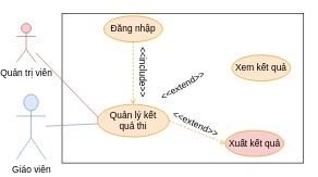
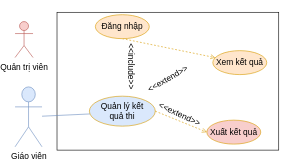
  <mxCell id="0" />
  <mxCell id="1" parent="0" />
  <mxCell id="2" value="" style="rounded=0;whiteSpace=wrap;html=1;" parent="1" vertex="1"><mxGeometry x="90" y="20" width="370" height="230" as="geometry" /></mxCell>
- <mxCell id="3" value="Quản lý kết&lt;br&gt;quả thi" style="ellipse;whiteSpace=wrap;html=1;fillColor=#ffe6cc;strokeColor=#d79b00;fontSize=14;" parent="1" vertex="1"><mxGeometry x="144" y="160" width="110" height="50" as="geometry" /></mxCell>
+ <mxCell id="3" value="Quản lý kết&lt;br&gt;quả thi" style="ellipse;whiteSpace=wrap;html=1;fillColor=#dae8fc;strokeColor=#d79b00;fontSize=14;" parent="1" vertex="1"><mxGeometry x="144" y="160" width="110" height="50" as="geometry" /></mxCell>
  <mxCell id="4" style="rounded=0;orthogonalLoop=1;jettySize=auto;html=1;exitX=1;exitY=0.5;exitDx=0;exitDy=0;entryX=0;entryY=0.5;entryDx=0;entryDy=0;fillColor=#ffe6cc;strokeColor=#d79b00;dashed=1;fontSize=14;endArrow=open;endFill=0;" parent="1" source="3" target="6" edge="1"><mxGeometry relative="1" as="geometry"><mxPoint x="233" y="154" as="sourcePoint" /></mxGeometry></mxCell>
  <mxCell id="5" value="Xem kết quả" style="ellipse;whiteSpace=wrap;html=1;fillColor=#ffe6cc;strokeColor=#d79b00;fontSize=14;" parent="1" vertex="1"><mxGeometry x="350" y="84" width="90" height="40" as="geometry" /></mxCell>
  <mxCell id="6" value="Xuất kết quả" style="ellipse;whiteSpace=wrap;html=1;fillColor=#f8cecc;strokeColor=#d79b00;fontSize=14;" parent="1" vertex="1"><mxGeometry x="340" y="200" width="90" height="40" as="geometry" /></mxCell>
  <mxCell id="7" value="&lt;font style=&quot;font-size: 14px;&quot;&gt;&amp;lt;&amp;lt;extend&amp;gt;&amp;gt;&lt;/font&gt;" style="text;html=1;strokeColor=none;fillColor=none;align=center;verticalAlign=middle;whiteSpace=wrap;rounded=0;rotation=-30;fontSize=14;" parent="1" vertex="1"><mxGeometry x="245" y="115.5" width="60" height="30" as="geometry" /></mxCell>
  <mxCell id="8" value="&lt;font style=&quot;font-size: 14px;&quot;&gt;&amp;lt;&amp;lt;extend&amp;gt;&amp;gt;&lt;/font&gt;" style="text;html=1;strokeColor=none;fillColor=none;align=center;verticalAlign=middle;whiteSpace=wrap;rounded=0;rotation=25;fontSize=14;" parent="1" vertex="1"><mxGeometry x="265" y="175" width="60" height="30" as="geometry" /></mxCell>
- <mxCell id="9" style="rounded=0;orthogonalLoop=1;jettySize=auto;html=1;entryX=0.011;entryY=0.399;entryDx=0;entryDy=0;fillColor=#f8cecc;strokeColor=#b85450;fontSize=14;entryPerimeter=0;endArrow=none;startFill=0;" parent="1" source="10" target="3" edge="1"><mxGeometry relative="1" as="geometry"><mxPoint x="144" y="175" as="targetPoint" /></mxGeometry></mxCell>
  <mxCell id="10" value="Quản trị viên" style="shape=umlActor;verticalLabelPosition=bottom;verticalAlign=top;html=1;outlineConnect=0;fillColor=#f8cecc;strokeColor=#b85450;fontSize=14;" parent="1" vertex="1"><mxGeometry x="20" y="35.5" width="30" height="60" as="geometry" /></mxCell>
- <mxCell id="11" style="rounded=0;orthogonalLoop=1;jettySize=auto;html=1;entryX=0.5;entryY=0;entryDx=0;entryDy=0;fillColor=#ffe6cc;strokeColor=#d79b00;endArrow=open;endFill=0;dashed=1;exitX=0.5;exitY=1;exitDx=0;exitDy=0;" parent="1" source="12" target="3" edge="1"><mxGeometry relative="1" as="geometry"><mxPoint x="55.5" y="-34" as="targetPoint" /><mxPoint x="55" y="56" as="sourcePoint" /></mxGeometry></mxCell>
+ <mxCell id="11" style="rounded=0;orthogonalLoop=1;jettySize=auto;html=1;fillColor=#ffe6cc;strokeColor=#d79b00;endArrow=open;endFill=0;dashed=1;exitX=0.5;exitY=1;exitDx=0;exitDy=0;" parent="1" source="12" target="5" edge="1"><mxGeometry relative="1" as="geometry"><mxPoint x="55.5" y="-34" as="targetPoint" /><mxPoint x="55" y="56" as="sourcePoint" /></mxGeometry></mxCell>
  <mxCell id="12" value="Đăng nhập" style="ellipse;whiteSpace=wrap;html=1;fillColor=#ffe6cc;strokeColor=#d79b00;fontSize=14;" parent="1" vertex="1"><mxGeometry x="154" y="24" width="90" height="40" as="geometry" /></mxCell>
  <mxCell id="13" value="&lt;font&gt;&amp;lt;&amp;lt;include&amp;gt;&amp;gt;&lt;/font&gt;" style="text;html=1;strokeColor=none;fillColor=none;align=center;verticalAlign=middle;whiteSpace=wrap;rounded=0;rotation=90;fontSize=14;" parent="1" vertex="1"><mxGeometry x="184" y="95.5" width="60" height="30" as="geometry" /></mxCell>
  <mxCell id="14" style="rounded=0;orthogonalLoop=1;jettySize=auto;html=1;entryX=0.008;entryY=0.593;entryDx=0;entryDy=0;fillColor=#dae8fc;strokeColor=#6c8ebf;entryPerimeter=0;endArrow=none;startFill=0;" parent="1" source="15" target="3" edge="1"><mxGeometry relative="1" as="geometry" /></mxCell>
  <mxCell id="15" value="Giáo viên" style="shape=umlActor;verticalLabelPosition=bottom;verticalAlign=top;html=1;outlineConnect=0;fillColor=#dae8fc;strokeColor=#6c8ebf;fontSize=14;" parent="1" vertex="1"><mxGeometry x="20" y="144.5" width="45" height="100" as="geometry" /></mxCell>
